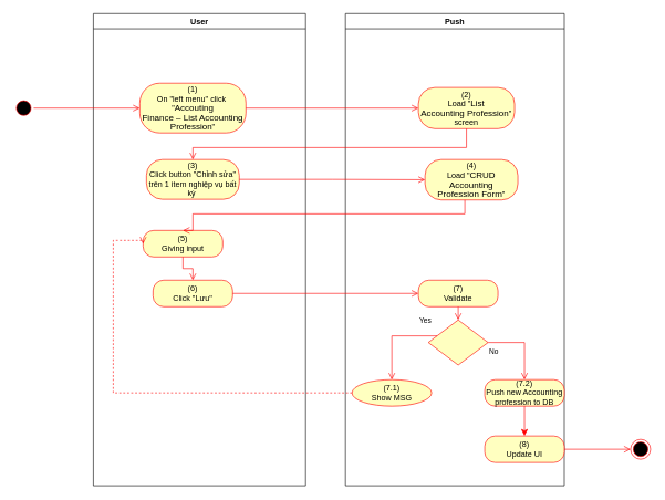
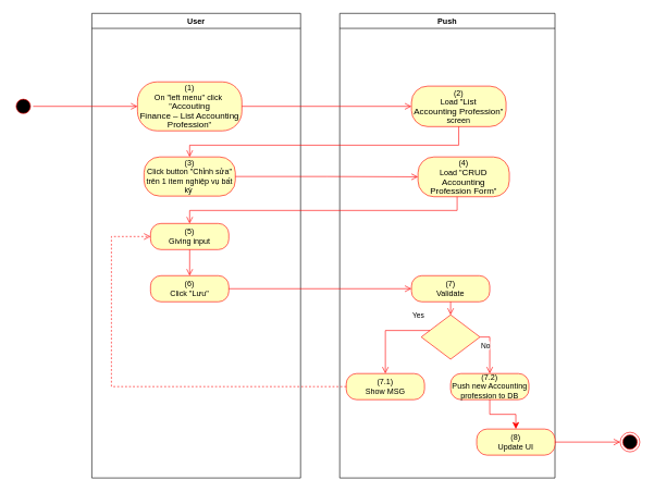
  <mxCell id="0" />
  <mxCell id="1" parent="0" />
  <mxCell id="2" value="User" style="swimlane;whiteSpace=wrap" parent="1" vertex="1"><mxGeometry x="140" y="20" width="320" height="712" as="geometry"><mxRectangle x="120" y="128" width="60" height="23" as="alternateBounds" /></mxGeometry></mxCell>
  <mxCell id="3" value="(1)&lt;br style=&quot;padding: 0px ; margin: 0px&quot;&gt;On &quot;left menu&quot; click&amp;nbsp;&lt;br style=&quot;padding: 0px ; margin: 0px&quot;&gt;&quot;&lt;span lang=&quot;EN-GB&quot; style=&quot;font-size: 10pt ; line-height: 14.267px ; font-family: &amp;#34;arial&amp;#34; , sans-serif&quot;&gt;Accouting&lt;br&gt;Finance – List Accounting Profession&lt;/span&gt;&quot;" style="rounded=1;whiteSpace=wrap;html=1;arcSize=40;fontColor=#000000;fillColor=#ffffc0;strokeColor=#ff0000;" parent="2" vertex="1"><mxGeometry x="70" y="105" width="160" height="75" as="geometry" /></mxCell>
  <mxCell id="4" value="(3)&lt;br&gt;Click button &quot;Chỉnh sửa&quot; trên 1 item nghiệp vụ bất kỳ&amp;nbsp;" style="rounded=1;whiteSpace=wrap;html=1;arcSize=40;fontColor=#000000;fillColor=#ffffc0;strokeColor=#ff0000;" parent="2" vertex="1"><mxGeometry x="80" y="220" width="140" height="60" as="geometry" /></mxCell>
  <mxCell id="5" value="(6)&lt;br&gt;Click &quot;Lưu&quot;" style="rounded=1;whiteSpace=wrap;html=1;arcSize=40;fontColor=#000000;fillColor=#ffffc0;strokeColor=#ff0000;" parent="2" vertex="1"><mxGeometry x="90" y="402" width="120" height="40" as="geometry" /></mxCell>
- <mxCell id="6" value="(5)&lt;br&gt;Giving input" style="rounded=1;whiteSpace=wrap;html=1;arcSize=40;fontColor=#000000;fillColor=#ffffc0;strokeColor=#ff0000;" parent="2" vertex="1"><mxGeometry x="75" y="327" width="120" height="40" as="geometry" /></mxCell>
+ <mxCell id="6" value="(5)&lt;br&gt;Giving input" style="rounded=1;whiteSpace=wrap;html=1;arcSize=40;fontColor=#000000;fillColor=#ffffc0;strokeColor=#ff0000;" parent="2" vertex="1"><mxGeometry x="90" y="322" width="120" height="40" as="geometry" /></mxCell>
  <mxCell id="7" value="" style="edgeStyle=orthogonalEdgeStyle;html=1;verticalAlign=bottom;endArrow=open;endSize=8;strokeColor=#ff0000;rounded=0;entryX=0.5;entryY=0;entryDx=0;entryDy=0;" parent="2" source="6" target="5" edge="1"><mxGeometry relative="1" as="geometry"><mxPoint x="330" y="402" as="targetPoint" /></mxGeometry></mxCell>
  <mxCell id="8" value="Push" style="swimlane;whiteSpace=wrap;startSize=23;" parent="1" vertex="1"><mxGeometry x="520" y="20" width="330" height="712" as="geometry" /></mxCell>
  <mxCell id="9" value="(2)&lt;br&gt;Load &quot;&lt;span lang=&quot;EN-GB&quot; style=&quot;font-size: 10pt ; line-height: 14.267px ; font-family: &amp;#34;arial&amp;#34; , sans-serif&quot;&gt;List&lt;br&gt;Accounting Profession&lt;/span&gt;&quot; screen" style="rounded=1;whiteSpace=wrap;html=1;arcSize=40;fontColor=#000000;fillColor=#ffffc0;strokeColor=#ff0000;" parent="8" vertex="1"><mxGeometry x="110" y="111.5" width="145" height="62" as="geometry" /></mxCell>
  <mxCell id="10" value="(7)&lt;br&gt;Validate" style="rounded=1;whiteSpace=wrap;html=1;arcSize=40;fontColor=#000000;fillColor=#ffffc0;strokeColor=#ff0000;" parent="8" vertex="1"><mxGeometry x="110" y="402" width="120" height="40" as="geometry" /></mxCell>
  <mxCell id="11" value="" style="edgeStyle=orthogonalEdgeStyle;html=1;verticalAlign=bottom;endArrow=open;endSize=8;strokeColor=#ff0000;rounded=0;entryX=0.5;entryY=0;entryDx=0;entryDy=0;" parent="8" source="10" target="12" edge="1"><mxGeometry relative="1" as="geometry"><mxPoint x="165" y="442" as="targetPoint" /></mxGeometry></mxCell>
  <mxCell id="12" value="" style="rhombus;whiteSpace=wrap;html=1;fillColor=#ffffc0;strokeColor=#ff0000;" parent="8" vertex="1"><mxGeometry x="125" y="462" width="90" height="68" as="geometry" /></mxCell>
  <mxCell id="13" value="No" style="edgeStyle=orthogonalEdgeStyle;html=1;align=left;verticalAlign=top;endArrow=open;endSize=8;strokeColor=#ff0000;rounded=0;exitX=1;exitY=0.5;exitDx=0;exitDy=0;" parent="8" source="12" target="14" edge="1"><mxGeometry x="-1" relative="1" as="geometry"><mxPoint x="170" y="552" as="targetPoint" /></mxGeometry></mxCell>
- <mxCell id="14" value="(7.2)&lt;br&gt;Push new Accounting profession to DB" style="rounded=1;whiteSpace=wrap;html=1;arcSize=40;fontColor=#000000;fillColor=#ffffc0;strokeColor=#ff0000;" parent="8" vertex="1"><mxGeometry x="210" y="552" width="120" height="40" as="geometry" /></mxCell>
+ <mxCell id="14" value="(7.2)&lt;br&gt;Push new Accounting profession to DB" style="rounded=1;whiteSpace=wrap;html=1;arcSize=40;fontColor=#000000;fillColor=#ffffc0;strokeColor=#ff0000;" parent="8" vertex="1"><mxGeometry x="170" y="552" width="120" height="40" as="geometry" /></mxCell>
  <mxCell id="15" value="(8)&lt;br&gt;Update UI" style="rounded=1;whiteSpace=wrap;html=1;arcSize=40;fontColor=#000000;fillColor=#ffffc0;strokeColor=#ff0000;" parent="8" vertex="1"><mxGeometry x="210" y="637" width="120" height="40" as="geometry" /></mxCell>
  <mxCell id="16" value="" style="edgeStyle=orthogonalEdgeStyle;html=1;verticalAlign=bottom;endArrow=classic;endSize=8;strokeColor=#ff0000;rounded=0;exitX=0.5;exitY=1;exitDx=0;exitDy=0;entryX=0.5;entryY=0;entryDx=0;entryDy=0;" parent="8" source="14" target="15" edge="1"><mxGeometry relative="1" as="geometry"><mxPoint x="170" y="642" as="targetPoint" /></mxGeometry></mxCell>
- <mxCell id="17" value="(7.1)&lt;br&gt;Show MSG" style="ellipse;whiteSpace=wrap;html=1;arcSize=40;fontColor=#000000;fillColor=#ffffc0;strokeColor=#ff0000;" parent="8" vertex="1"><mxGeometry x="10" y="552" width="120" height="40" as="geometry" /></mxCell>
+ <mxCell id="17" value="(7.1)&lt;br&gt;Show MSG" style="rounded=1;whiteSpace=wrap;html=1;arcSize=40;fontColor=#000000;fillColor=#ffffc0;strokeColor=#ff0000;" parent="8" vertex="1"><mxGeometry x="10" y="552" width="120" height="40" as="geometry" /></mxCell>
  <mxCell id="18" value="Yes" style="edgeStyle=orthogonalEdgeStyle;html=1;align=left;verticalAlign=bottom;endArrow=open;endSize=8;strokeColor=#ff0000;rounded=0;entryX=0.5;entryY=0;entryDx=0;entryDy=0;" parent="8" source="12" target="17" edge="1"><mxGeometry x="-0.579" y="-14" relative="1" as="geometry"><mxPoint x="70" y="552" as="targetPoint" /><Array as="points"><mxPoint x="70" y="486" /></Array><mxPoint as="offset" /></mxGeometry></mxCell>
  <mxCell id="19" value="(4)&lt;br&gt;Load &quot;&lt;span lang=&quot;EN-GB&quot; style=&quot;font-size: 10pt ; line-height: 14.267px ; font-family: &amp;#34;arial&amp;#34; , sans-serif&quot;&gt;CRUD Accounting&lt;br&gt;Profession Form&lt;/span&gt;&quot;" style="rounded=1;whiteSpace=wrap;html=1;arcSize=40;fontColor=#000000;fillColor=#ffffc0;strokeColor=#ff0000;" parent="8" vertex="1"><mxGeometry x="120" y="220" width="140" height="61" as="geometry" /></mxCell>
  <mxCell id="20" value="" style="ellipse;html=1;shape=startState;fillColor=#000000;strokeColor=#ff0000;" parent="1" vertex="1"><mxGeometry x="20" y="147.5" width="30" height="30" as="geometry" /></mxCell>
  <mxCell id="21" value="" style="edgeStyle=orthogonalEdgeStyle;html=1;verticalAlign=bottom;endArrow=open;endSize=8;strokeColor=#ff0000;rounded=0;entryX=0;entryY=0.5;entryDx=0;entryDy=0;" parent="1" source="20" target="3" edge="1"><mxGeometry relative="1" as="geometry"><mxPoint x="200" y="145" as="targetPoint" /></mxGeometry></mxCell>
  <mxCell id="22" value="" style="edgeStyle=orthogonalEdgeStyle;html=1;verticalAlign=bottom;endArrow=open;endSize=8;strokeColor=#ff0000;rounded=0;entryX=0;entryY=0.5;entryDx=0;entryDy=0;" parent="1" source="3" target="9" edge="1"><mxGeometry relative="1" as="geometry"><mxPoint x="600" y="163" as="targetPoint" /></mxGeometry></mxCell>
  <mxCell id="23" value="" style="edgeStyle=orthogonalEdgeStyle;html=1;verticalAlign=bottom;endArrow=open;endSize=8;strokeColor=#ff0000;rounded=0;entryX=0.5;entryY=0;entryDx=0;entryDy=0;" parent="1" source="9" target="4" edge="1"><mxGeometry relative="1" as="geometry"><mxPoint x="685" y="242" as="targetPoint" /><Array as="points"><mxPoint x="703" y="222" /><mxPoint x="290" y="222" /></Array></mxGeometry></mxCell>
  <mxCell id="24" value="" style="edgeStyle=orthogonalEdgeStyle;html=1;verticalAlign=bottom;endArrow=open;endSize=8;strokeColor=#ff0000;rounded=0;entryX=0;entryY=0.5;entryDx=0;entryDy=0;" parent="1" source="5" target="10" edge="1"><mxGeometry relative="1" as="geometry"><mxPoint x="280" y="462" as="targetPoint" /></mxGeometry></mxCell>
  <mxCell id="25" value="" style="ellipse;html=1;shape=endState;fillColor=#000000;strokeColor=#ff0000;" parent="1" vertex="1"><mxGeometry x="950" y="662" width="30" height="30" as="geometry" /></mxCell>
  <mxCell id="26" value="" style="edgeStyle=orthogonalEdgeStyle;html=1;verticalAlign=bottom;endArrow=open;endSize=8;strokeColor=#ff0000;rounded=0;exitX=1;exitY=0.5;exitDx=0;exitDy=0;entryX=0;entryY=0.5;entryDx=0;entryDy=0;" parent="1" source="15" target="25" edge="1"><mxGeometry relative="1" as="geometry"><mxPoint x="820" y="652" as="targetPoint" /><mxPoint x="820" y="592" as="sourcePoint" /></mxGeometry></mxCell>
  <mxCell id="27" value="" style="edgeStyle=orthogonalEdgeStyle;html=1;verticalAlign=bottom;endArrow=open;endSize=8;strokeColor=#ff0000;rounded=0;entryX=0;entryY=0.5;entryDx=0;entryDy=0;dashed=1;" parent="1" source="17" target="6" edge="1"><mxGeometry relative="1" as="geometry"><mxPoint x="590" y="672" as="targetPoint" /><Array as="points"><mxPoint x="170" y="592" /><mxPoint x="170" y="362" /></Array></mxGeometry></mxCell>
  <mxCell id="28" value="" style="edgeStyle=orthogonalEdgeStyle;html=1;verticalAlign=bottom;endArrow=open;endSize=8;strokeColor=#ff0000;rounded=0;entryX=0;entryY=0.5;entryDx=0;entryDy=0;" parent="1" source="4" target="19" edge="1"><mxGeometry relative="1" as="geometry"><mxPoint x="280" y="355" as="targetPoint" /></mxGeometry></mxCell>
  <mxCell id="29" value="" style="edgeStyle=orthogonalEdgeStyle;html=1;verticalAlign=bottom;endArrow=open;endSize=8;strokeColor=#ff0000;rounded=0;entryX=0.5;entryY=0;entryDx=0;entryDy=0;" parent="1" source="19" target="6" edge="1"><mxGeometry relative="1" as="geometry"><mxPoint x="690" y="352" as="targetPoint" /><Array as="points"><mxPoint x="700" y="322" /><mxPoint x="290" y="322" /></Array></mxGeometry></mxCell>
